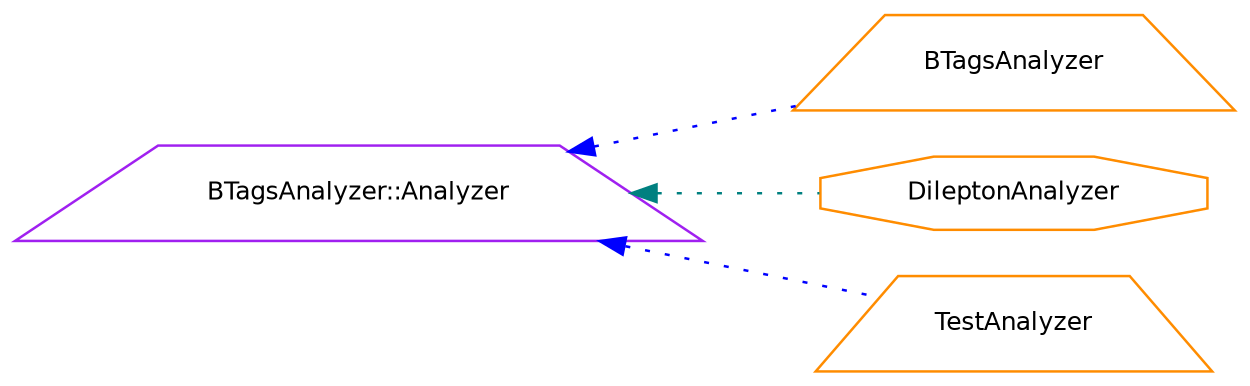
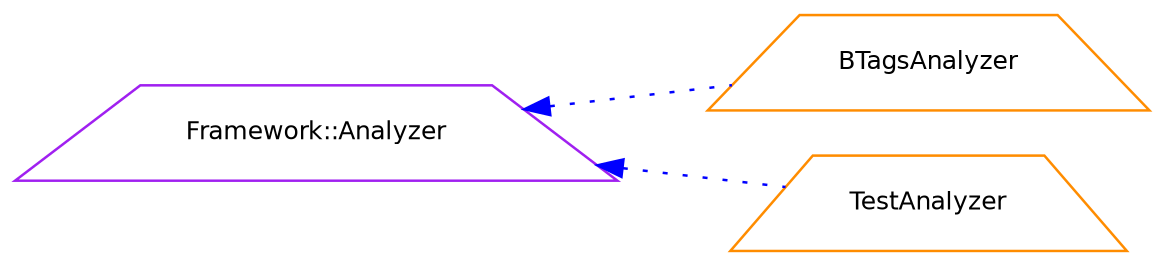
  digraph {
    rankdir=LR
    node [color=darkorange fillcolor=white fontname=Helvetica fontsize=10 shape=trapezium style=filled]
    edge [color=blue dir=back fontname=Helvetica fontsize=10 labelfontname=Helvetica labelfontsize=10 style=dotted]
-   n1 [color=purple height=0.2 label="BTagsAnalyzer::Analyzer" width=0.4]
+   n1 [color=purple height=0.2 label="Framework::Analyzer" width=0.4]
    n2 [height=0.2 label=BTagsAnalyzer width=0.4]
-   n3 [height=0.2 label=DileptonAnalyzer shape=octagon width=0.4]
    n4 [height=0.2 label=TestAnalyzer width=0.4]
    n1 -> n2
-   n1 -> n3 [color=teal]
    n1 -> n4
  }
